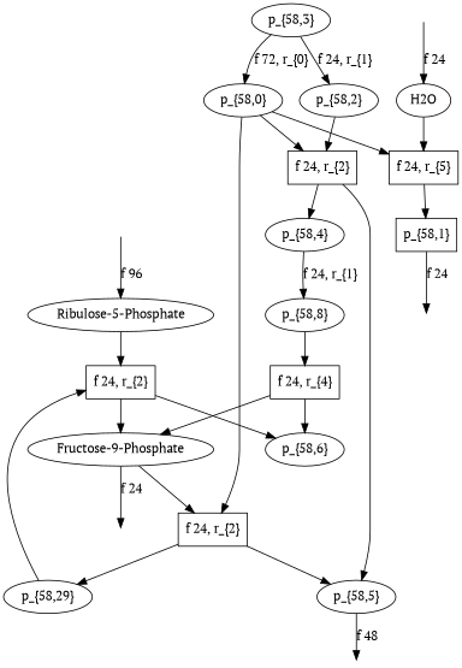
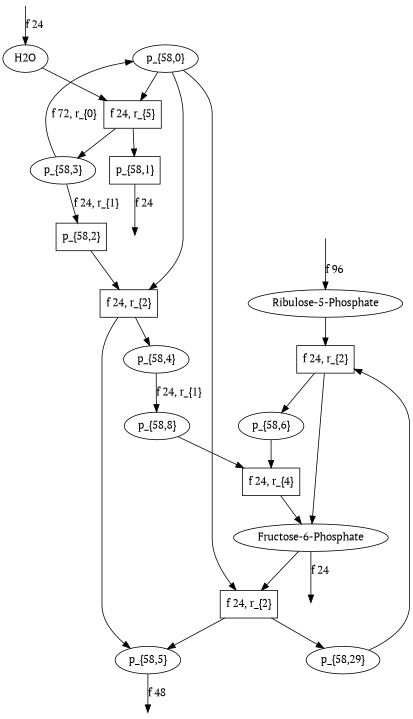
  digraph {
    fontname="PT Serif"
    node [fontname="PT Serif" shape=ellipse]
    edge [fontname="PT Serif"]
    n1 [label="Ribulose-5-Phosphate"]
    n2 [label="f 24, r_{2}" shape=box]
    n3 [label="p_{58,0}"]
    n4 [label="f 24, r_{5}" shape=box]
    n5 [label="f 24, r_{2}" shape=box]
    n6 [label="f 24, r_{2}" shape=box]
    n7 [label="p_{58,6}"]
-   n8 [label="Fructose-9-Phosphate"]
+   n8 [label="Fructose-6-Phosphate"]
    n9 [label=H2O]
    n10 [label="p_{58,1}" shape=box]
    n11 [label="p_{58,3}"]
    n12 [label="p_{58,4}"]
    n13 [label="p_{58,5}"]
    n14 [label="p_{58,29}"]
    "4-0-IOFlow" [shape=point style=invis]
-   n16 [label="p_{58,2}"]
+   n16 [label="p_{58,2}" shape=box]
    n17 [label="p_{58,8}"]
    n18 [label="f 24, r_{4}" shape=box]
    "11-0-IOFlow" [shape=point style=invis]
    "64-0-IOFlow" [shape=point style=invis]
    "0-0-IOFlow" [shape=point style=invis]
    "1-0-IOFlow" [shape=point style=invis]
    n1 -> n2
    n2 -> n7
    n2 -> n8
    n3 -> n4
    n3 -> n5
    n3 -> n6
    n4 -> n10
+   n4 -> n11
    n5 -> n12
    n5 -> n13
    n6 -> n13
    n6 -> n14
-   n18 -> n7
+   n7 -> n18
    n8 -> n6
    n8 -> "64-0-IOFlow" [label="f 24"]
    n9 -> n4
    n10 -> "4-0-IOFlow" [label="f 24"]
    n11 -> n3 [label="f 72, r_{0}"]
    n11 -> n16 [label="f 24, r_{1}"]
    n12 -> n17 [label="f 24, r_{1}"]
    n13 -> "11-0-IOFlow" [label="f 48"]
    n14 -> n2
    n16 -> n5
    n17 -> n18
    n18 -> n8
    "0-0-IOFlow" -> n1 [label="f 96"]
    "1-0-IOFlow" -> n9 [label="f 24"]
  }
